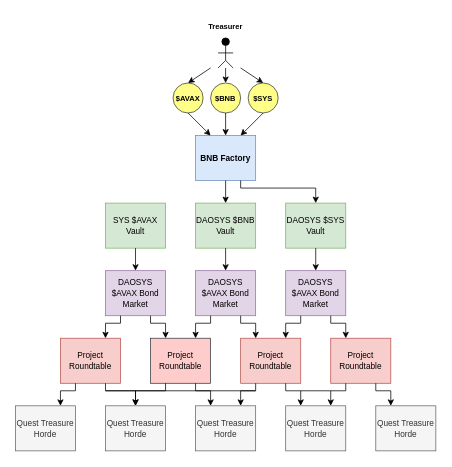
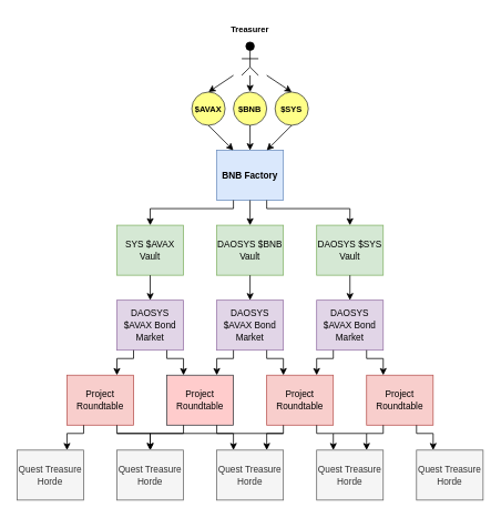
  <mxCell id="0" />
  <mxCell id="1" parent="0" />
  <mxCell id="2" value="&lt;font style=&quot;font-size: 10px;&quot;&gt;&lt;b&gt;$AVAX&lt;/b&gt;&lt;/font&gt;" style="ellipse;whiteSpace=wrap;html=1;aspect=fixed;fillColor=#ffff88;strokeColor=#36393d;" vertex="1" parent="1"><mxGeometry x="230" y="110" width="40" height="40" as="geometry" /></mxCell>
  <mxCell id="3" value="&lt;font style=&quot;font-size: 10px;&quot;&gt;&lt;b&gt;$BNB&lt;/b&gt;&lt;/font&gt;" style="ellipse;whiteSpace=wrap;html=1;aspect=fixed;fillColor=#ffff88;strokeColor=#36393d;" vertex="1" parent="1"><mxGeometry x="280" y="110" width="40" height="40" as="geometry" /></mxCell>
  <mxCell id="4" value="&lt;font style=&quot;font-size: 10px;&quot;&gt;&lt;b&gt;$SYS&lt;/b&gt;&lt;/font&gt;" style="ellipse;whiteSpace=wrap;html=1;aspect=fixed;fillColor=#ffff88;strokeColor=#36393d;" vertex="1" parent="1"><mxGeometry x="330" y="110" width="40" height="40" as="geometry" /></mxCell>
  <mxCell id="5" value="&lt;font style=&quot;font-size: 11px;&quot;&gt;&lt;b&gt;BNB Factory&lt;/b&gt;&lt;/font&gt;" style="rounded=0;whiteSpace=wrap;html=1;fillColor=#dae8fc;strokeColor=#6c8ebf;" vertex="1" parent="1"><mxGeometry x="260" y="180" width="80" height="60" as="geometry" /></mxCell>
  <mxCell id="6" value="&lt;font style=&quot;font-size: 11px;&quot;&gt;SYS $AVAX Vault&lt;/font&gt;" style="rounded=0;whiteSpace=wrap;html=1;fillColor=#d5e8d4;strokeColor=#82b366;" vertex="1" parent="1"><mxGeometry x="140" y="270" width="80" height="60" as="geometry" /></mxCell>
  <mxCell id="7" value="&lt;font style=&quot;font-size: 11px;&quot;&gt;DAOSYS $BNB &lt;br&gt;Vault&lt;/font&gt;" style="rounded=0;whiteSpace=wrap;html=1;fillColor=#d5e8d4;strokeColor=#82b366;" vertex="1" parent="1"><mxGeometry x="260" y="270" width="80" height="60" as="geometry" /></mxCell>
  <mxCell id="8" value="&lt;font style=&quot;font-size: 11px;&quot;&gt;DAOSYS $SYS &lt;br&gt;Vault&lt;/font&gt;" style="rounded=0;whiteSpace=wrap;html=1;fillColor=#d5e8d4;strokeColor=#82b366;" vertex="1" parent="1"><mxGeometry x="380" y="270" width="80" height="60" as="geometry" /></mxCell>
  <mxCell id="9" value="&lt;font style=&quot;font-size: 11px;&quot;&gt;DAOSYS $AVAX Bond Market&lt;/font&gt;" style="rounded=0;whiteSpace=wrap;html=1;fillColor=#e1d5e7;strokeColor=#9673a6;" vertex="1" parent="1"><mxGeometry x="140" y="360" width="80" height="60" as="geometry" /></mxCell>
  <mxCell id="10" value="&lt;font style=&quot;font-size: 11px;&quot;&gt;DAOSYS $AVAX Bond Market&lt;/font&gt;" style="rounded=0;whiteSpace=wrap;html=1;fillColor=#e1d5e7;strokeColor=#9673a6;" vertex="1" parent="1"><mxGeometry x="260" y="360" width="80" height="60" as="geometry" /></mxCell>
  <mxCell id="11" value="&lt;font style=&quot;font-size: 11px;&quot;&gt;DAOSYS $AVAX Bond Market&lt;/font&gt;" style="rounded=0;whiteSpace=wrap;html=1;fillColor=#e1d5e7;strokeColor=#9673a6;" vertex="1" parent="1"><mxGeometry x="380" y="360" width="80" height="60" as="geometry" /></mxCell>
  <mxCell id="12" value="&lt;font style=&quot;font-size: 11px;&quot;&gt;Project Roundtable&lt;/font&gt;" style="rounded=0;whiteSpace=wrap;html=1;fillColor=#f8cecc;strokeColor=#b85450;" vertex="1" parent="1"><mxGeometry x="80" y="450" width="80" height="60" as="geometry" /></mxCell>
  <mxCell id="13" value="&lt;font style=&quot;font-size: 11px;&quot;&gt;Project Roundtable&lt;/font&gt;" style="rounded=0;whiteSpace=wrap;html=1;fillColor=#ffcccc;strokeColor=#36393d;" vertex="1" parent="1"><mxGeometry x="200" y="450" width="80" height="60" as="geometry" /></mxCell>
  <mxCell id="14" value="&lt;font style=&quot;font-size: 11px;&quot;&gt;Project Roundtable&lt;/font&gt;" style="rounded=0;whiteSpace=wrap;html=1;fillColor=#f8cecc;strokeColor=#b85450;" vertex="1" parent="1"><mxGeometry x="320" y="450" width="80" height="60" as="geometry" /></mxCell>
  <mxCell id="15" value="&lt;font style=&quot;font-size: 11px;&quot;&gt;Project Roundtable&lt;/font&gt;" style="rounded=0;whiteSpace=wrap;html=1;fillColor=#f8cecc;strokeColor=#b85450;" vertex="1" parent="1"><mxGeometry x="440" y="450" width="80" height="60" as="geometry" /></mxCell>
  <mxCell id="16" value="&lt;font style=&quot;font-size: 11px;&quot;&gt;Quest Treasure Horde&lt;/font&gt;" style="rounded=0;whiteSpace=wrap;html=1;fillColor=#f5f5f5;fontColor=#333333;strokeColor=#666666;" vertex="1" parent="1"><mxGeometry x="20" y="540" width="80" height="60" as="geometry" /></mxCell>
  <mxCell id="17" value="&lt;font style=&quot;font-size: 11px;&quot;&gt;Quest Treasure Horde&lt;/font&gt;" style="rounded=0;whiteSpace=wrap;html=1;fillColor=#f5f5f5;fontColor=#333333;strokeColor=#666666;" vertex="1" parent="1"><mxGeometry x="140" y="540" width="80" height="60" as="geometry" /></mxCell>
  <mxCell id="18" value="&lt;font style=&quot;font-size: 11px;&quot;&gt;Quest Treasure Horde&lt;/font&gt;" style="rounded=0;whiteSpace=wrap;html=1;fillColor=#f5f5f5;fontColor=#333333;strokeColor=#666666;" vertex="1" parent="1"><mxGeometry x="260" y="540" width="80" height="60" as="geometry" /></mxCell>
  <mxCell id="19" value="&lt;font style=&quot;font-size: 11px;&quot;&gt;Quest Treasure Horde&lt;/font&gt;" style="rounded=0;whiteSpace=wrap;html=1;fillColor=#f5f5f5;fontColor=#333333;strokeColor=#666666;" vertex="1" parent="1"><mxGeometry x="380" y="540" width="80" height="60" as="geometry" /></mxCell>
  <mxCell id="20" value="&lt;font style=&quot;font-size: 11px;&quot;&gt;Quest Treasure Horde&lt;/font&gt;" style="rounded=0;whiteSpace=wrap;html=1;fillColor=#f5f5f5;fontColor=#333333;strokeColor=#666666;" vertex="1" parent="1"><mxGeometry x="500" y="540" width="80" height="60" as="geometry" /></mxCell>
  <mxCell id="21" value="" style="endArrow=classic;html=1;rounded=0;fontSize=10;entryX=0.5;entryY=0;entryDx=0;entryDy=0;" edge="1" parent="1" target="2"><mxGeometry width="50" height="50" relative="1" as="geometry"><mxPoint x="280" y="90" as="sourcePoint" /><mxPoint x="350" y="20" as="targetPoint" /></mxGeometry></mxCell>
  <mxCell id="22" value="" style="endArrow=classic;html=1;rounded=0;fontSize=10;entryX=0.5;entryY=0;entryDx=0;entryDy=0;" edge="1" parent="1" target="3"><mxGeometry width="50" height="50" relative="1" as="geometry"><mxPoint x="300" y="90" as="sourcePoint" /><mxPoint x="440" y="-10" as="targetPoint" /></mxGeometry></mxCell>
  <mxCell id="23" value="" style="endArrow=classic;html=1;rounded=0;fontSize=10;entryX=0.5;entryY=0;entryDx=0;entryDy=0;" edge="1" parent="1" target="4"><mxGeometry width="50" height="50" relative="1" as="geometry"><mxPoint x="320" y="90" as="sourcePoint" /><mxPoint x="430" y="-20" as="targetPoint" /></mxGeometry></mxCell>
  <mxCell id="24" value="&lt;b&gt;Treasurer&lt;/b&gt;" style="text;html=1;strokeColor=none;fillColor=none;align=center;verticalAlign=middle;whiteSpace=wrap;rounded=0;fontSize=10;" vertex="1" parent="1"><mxGeometry x="270" y="20" width="60" height="30" as="geometry" /></mxCell>
  <mxCell id="25" value="" style="endArrow=classic;html=1;rounded=0;fontSize=10;entryX=0.5;entryY=0;entryDx=0;entryDy=0;" edge="1" parent="1" target="7"><mxGeometry width="50" height="50" relative="1" as="geometry"><mxPoint x="300" y="240" as="sourcePoint" /><mxPoint x="540" y="110" as="targetPoint" /></mxGeometry></mxCell>
  <mxCell id="26" value="" style="endArrow=classic;html=1;rounded=0;fontSize=10;exitX=0.75;exitY=1;exitDx=0;exitDy=0;entryX=0.5;entryY=0;entryDx=0;entryDy=0;" edge="1" parent="1" source="5" target="8"><mxGeometry width="50" height="50" relative="1" as="geometry"><mxPoint x="420" y="220" as="sourcePoint" /><mxPoint x="470" y="170" as="targetPoint" /><Array as="points"><mxPoint x="320" y="250" /><mxPoint x="420" y="250" /></Array></mxGeometry></mxCell>
  <mxCell id="27" value="" style="endArrow=classic;html=1;rounded=0;fontSize=10;exitX=0.5;exitY=1;exitDx=0;exitDy=0;entryX=0.5;entryY=0;entryDx=0;entryDy=0;" edge="1" parent="1" source="6" target="9"><mxGeometry width="50" height="50" relative="1" as="geometry"><mxPoint x="240" y="360" as="sourcePoint" /><mxPoint x="290" y="310" as="targetPoint" /></mxGeometry></mxCell>
  <mxCell id="28" value="" style="endArrow=classic;html=1;rounded=0;fontSize=10;exitX=0.5;exitY=1;exitDx=0;exitDy=0;entryX=0.5;entryY=0;entryDx=0;entryDy=0;" edge="1" parent="1" source="7" target="10"><mxGeometry width="50" height="50" relative="1" as="geometry"><mxPoint x="350" y="350" as="sourcePoint" /><mxPoint x="400" y="300" as="targetPoint" /></mxGeometry></mxCell>
  <mxCell id="29" value="" style="endArrow=classic;html=1;rounded=0;fontSize=10;exitX=0.5;exitY=1;exitDx=0;exitDy=0;entryX=0.5;entryY=0;entryDx=0;entryDy=0;" edge="1" parent="1" source="8" target="11"><mxGeometry width="50" height="50" relative="1" as="geometry"><mxPoint x="510" y="340" as="sourcePoint" /><mxPoint x="560" y="290" as="targetPoint" /></mxGeometry></mxCell>
  <mxCell id="30" value="" style="endArrow=classic;html=1;rounded=0;fontSize=10;exitX=0.75;exitY=1;exitDx=0;exitDy=0;entryX=0.25;entryY=0;entryDx=0;entryDy=0;" edge="1" parent="1" source="9" target="13"><mxGeometry width="50" height="50" relative="1" as="geometry"><mxPoint x="250" y="460" as="sourcePoint" /><mxPoint x="300" y="410" as="targetPoint" /><Array as="points"><mxPoint x="200" y="420" /><mxPoint x="200" y="430" /><mxPoint x="220" y="430" /></Array></mxGeometry></mxCell>
  <mxCell id="31" value="" style="endArrow=classic;html=1;rounded=0;fontSize=10;exitX=0.25;exitY=1;exitDx=0;exitDy=0;entryX=0.75;entryY=0;entryDx=0;entryDy=0;" edge="1" parent="1" source="10" target="13"><mxGeometry width="50" height="50" relative="1" as="geometry"><mxPoint x="280" y="470" as="sourcePoint" /><mxPoint x="330" y="420" as="targetPoint" /><Array as="points"><mxPoint x="280" y="430" /><mxPoint x="260" y="430" /></Array></mxGeometry></mxCell>
  <mxCell id="32" value="" style="endArrow=classic;html=1;rounded=0;fontSize=10;entryX=0.25;entryY=0;entryDx=0;entryDy=0;" edge="1" parent="1" target="14"><mxGeometry width="50" height="50" relative="1" as="geometry"><mxPoint x="320" y="420" as="sourcePoint" /><mxPoint x="340" y="440" as="targetPoint" /><Array as="points"><mxPoint x="320" y="430" /><mxPoint x="340" y="430" /></Array></mxGeometry></mxCell>
  <mxCell id="33" value="" style="endArrow=classic;html=1;rounded=0;fontSize=10;entryX=0.75;entryY=0;entryDx=0;entryDy=0;" edge="1" parent="1" target="14"><mxGeometry width="50" height="50" relative="1" as="geometry"><mxPoint x="400" y="420" as="sourcePoint" /><mxPoint x="380" y="440" as="targetPoint" /><Array as="points"><mxPoint x="400" y="430" /><mxPoint x="380" y="430" /></Array></mxGeometry></mxCell>
  <mxCell id="34" value="" style="endArrow=classic;html=1;rounded=0;fontSize=11;exitX=0.5;exitY=1;exitDx=0;exitDy=0;entryX=0.25;entryY=0;entryDx=0;entryDy=0;" edge="1" parent="1" source="2" target="5"><mxGeometry width="50" height="50" relative="1" as="geometry"><mxPoint x="220" y="180" as="sourcePoint" /><mxPoint x="270" y="130" as="targetPoint" /></mxGeometry></mxCell>
  <mxCell id="35" value="" style="endArrow=classic;html=1;rounded=0;fontSize=11;exitX=0.5;exitY=1;exitDx=0;exitDy=0;entryX=0.75;entryY=0;entryDx=0;entryDy=0;" edge="1" parent="1" source="4" target="5"><mxGeometry width="50" height="50" relative="1" as="geometry"><mxPoint x="390" y="160" as="sourcePoint" /><mxPoint x="440" y="110" as="targetPoint" /></mxGeometry></mxCell>
  <mxCell id="36" value="" style="endArrow=classic;html=1;rounded=0;fontSize=11;exitX=0.5;exitY=1;exitDx=0;exitDy=0;entryX=0.5;entryY=0;entryDx=0;entryDy=0;" edge="1" parent="1" source="3" target="5"><mxGeometry width="50" height="50" relative="1" as="geometry"><mxPoint x="390" y="150" as="sourcePoint" /><mxPoint x="440" y="100" as="targetPoint" /></mxGeometry></mxCell>
  <mxCell id="37" value="" style="endArrow=classic;html=1;rounded=0;fontSize=10;entryX=0.5;entryY=0;entryDx=0;entryDy=0;" edge="1" parent="1" target="17"><mxGeometry width="50" height="50" relative="1" as="geometry"><mxPoint x="140" y="510" as="sourcePoint" /><mxPoint x="160" y="540" as="targetPoint" /><Array as="points"><mxPoint x="140" y="520" /><mxPoint x="180" y="520" /></Array></mxGeometry></mxCell>
  <mxCell id="38" value="" style="endArrow=classic;html=1;rounded=0;fontSize=10;entryX=0.25;entryY=0;entryDx=0;entryDy=0;" edge="1" parent="1"><mxGeometry width="50" height="50" relative="1" as="geometry"><mxPoint x="260" y="510" as="sourcePoint" /><mxPoint x="280" y="540" as="targetPoint" /><Array as="points"><mxPoint x="260" y="520" /><mxPoint x="280" y="520" /></Array></mxGeometry></mxCell>
  <mxCell id="39" value="" style="endArrow=classic;html=1;rounded=0;fontSize=10;entryX=0.25;entryY=0;entryDx=0;entryDy=0;" edge="1" parent="1"><mxGeometry width="50" height="50" relative="1" as="geometry"><mxPoint x="380" y="510" as="sourcePoint" /><mxPoint x="400" y="540" as="targetPoint" /><Array as="points"><mxPoint x="380" y="520" /><mxPoint x="400" y="520" /></Array></mxGeometry></mxCell>
  <mxCell id="40" value="" style="endArrow=classic;html=1;rounded=0;fontSize=10;entryX=0.25;entryY=0;entryDx=0;entryDy=0;" edge="1" parent="1"><mxGeometry width="50" height="50" relative="1" as="geometry"><mxPoint x="500" y="510" as="sourcePoint" /><mxPoint x="520" y="540" as="targetPoint" /><Array as="points"><mxPoint x="500" y="520" /><mxPoint x="520" y="520" /></Array></mxGeometry></mxCell>
  <mxCell id="41" value="" style="endArrow=classic;html=1;rounded=0;fontSize=10;entryX=0.75;entryY=0;entryDx=0;entryDy=0;" edge="1" parent="1"><mxGeometry width="50" height="50" relative="1" as="geometry"><mxPoint x="460" y="510" as="sourcePoint" /><mxPoint x="440" y="540" as="targetPoint" /><Array as="points"><mxPoint x="460" y="520" /><mxPoint x="440" y="520" /></Array></mxGeometry></mxCell>
  <mxCell id="42" value="" style="endArrow=classic;html=1;rounded=0;fontSize=10;entryX=0.75;entryY=0;entryDx=0;entryDy=0;" edge="1" parent="1"><mxGeometry width="50" height="50" relative="1" as="geometry"><mxPoint x="340" y="510" as="sourcePoint" /><mxPoint x="320" y="540" as="targetPoint" /><Array as="points"><mxPoint x="340" y="520" /><mxPoint x="320" y="520" /></Array></mxGeometry></mxCell>
  <mxCell id="43" value="" style="endArrow=classic;html=1;rounded=0;fontSize=10;entryX=0.5;entryY=0;entryDx=0;entryDy=0;" edge="1" parent="1" target="17"><mxGeometry width="50" height="50" relative="1" as="geometry"><mxPoint x="220" y="510" as="sourcePoint" /><mxPoint x="200" y="540" as="targetPoint" /><Array as="points"><mxPoint x="220" y="520" /><mxPoint x="180" y="520" /></Array></mxGeometry></mxCell>
  <mxCell id="44" value="" style="endArrow=classic;html=1;rounded=0;fontSize=10;entryX=0.75;entryY=0;entryDx=0;entryDy=0;" edge="1" parent="1"><mxGeometry width="50" height="50" relative="1" as="geometry"><mxPoint y="510" as="sourcePoint" x="100" /><mxPoint x="80" y="540" as="targetPoint" /><Array as="points"><mxPoint y="520" x="100" /><mxPoint x="80" y="520" /></Array></mxGeometry></mxCell>
  <mxCell id="45" value="" style="endArrow=none;html=1;rounded=0;fontSize=11;" edge="1" parent="1"><mxGeometry width="50" height="50" relative="1" as="geometry"><mxPoint x="140" y="520" as="sourcePoint" /><mxPoint x="280" y="520" as="targetPoint" /></mxGeometry></mxCell>
  <mxCell id="46" value="" style="endArrow=none;html=1;rounded=0;fontSize=11;" edge="1" parent="1"><mxGeometry width="50" height="50" relative="1" as="geometry"><mxPoint x="280" y="520" as="sourcePoint" /><mxPoint x="340" y="520" as="targetPoint" /></mxGeometry></mxCell>
  <mxCell id="47" value="" style="endArrow=none;html=1;rounded=0;fontSize=11;" edge="1" parent="1"><mxGeometry width="50" height="50" relative="1" as="geometry"><mxPoint x="400" y="520" as="sourcePoint" /><mxPoint x="440" y="520" as="targetPoint" /></mxGeometry></mxCell>
  <mxCell id="48" value="" style="endArrow=none;html=1;rounded=0;fontSize=11;startArrow=none;" edge="1" parent="1" source="54"><mxGeometry width="50" height="50" relative="1" as="geometry"><mxPoint x="300" y="-10" as="sourcePoint" /><mxPoint x="300" y="80" as="targetPoint" /></mxGeometry></mxCell>
+ <mxCell id="49" value="" style="endArrow=classic;html=1;rounded=0;fontSize=11;entryX=0.5;entryY=0;entryDx=0;entryDy=0;exitX=0.25;exitY=1;exitDx=0;exitDy=0;" edge="1" parent="1" source="5" target="6"><mxGeometry width="50" height="50" relative="1" as="geometry"><mxPoint x="160" y="260" as="sourcePoint" /><mxPoint x="210" y="210" as="targetPoint" /><Array as="points"><mxPoint x="280" y="250" /><mxPoint x="180" y="250" /></Array></mxGeometry></mxCell>
  <mxCell id="50" value="" style="endArrow=classic;html=1;rounded=0;fontSize=10;exitX=0.25;exitY=1;exitDx=0;exitDy=0;entryX=0.75;entryY=0;entryDx=0;entryDy=0;" edge="1" parent="1"><mxGeometry width="50" height="50" relative="1" as="geometry"><mxPoint x="160" y="420" as="sourcePoint" /><mxPoint x="140" y="450" as="targetPoint" /><Array as="points"><mxPoint x="160" y="430" /><mxPoint x="140" y="430" /></Array></mxGeometry></mxCell>
  <mxCell id="51" value="" style="endArrow=classic;html=1;rounded=0;fontSize=10;exitX=0.75;exitY=1;exitDx=0;exitDy=0;entryX=0.25;entryY=0;entryDx=0;entryDy=0;" edge="1" parent="1"><mxGeometry width="50" height="50" relative="1" as="geometry"><mxPoint x="440" y="420" as="sourcePoint" /><mxPoint x="460" y="450" as="targetPoint" /><Array as="points"><mxPoint x="440" y="420" /><mxPoint x="440" y="430" /><mxPoint x="460" y="430" /></Array></mxGeometry></mxCell>
  <mxCell id="52" value="" style="group" vertex="1" connectable="0" parent="1"><mxGeometry x="290" y="50" width="20" height="30" as="geometry" /></mxCell>
  <mxCell id="53" value="" style="endArrow=none;html=1;rounded=0;fontSize=11;" edge="1" parent="52"><mxGeometry width="50" height="50" relative="1" as="geometry"><mxPoint y="40" as="sourcePoint" /><mxPoint x="20" y="40" as="targetPoint" /><Array as="points"><mxPoint x="10" y="30" /></Array></mxGeometry></mxCell>
  <mxCell id="54" value="" style="ellipse;whiteSpace=wrap;html=1;aspect=fixed;fontSize=11;fillColor=#000000;" vertex="1" parent="52"><mxGeometry x="5" width="10" height="10" as="geometry" /></mxCell>
  <mxCell id="55" value="" style="endArrow=none;html=1;rounded=0;fontSize=11;" edge="1" parent="52"><mxGeometry width="50" height="50" relative="1" as="geometry"><mxPoint y="20" as="sourcePoint" /><mxPoint x="20" y="20" as="targetPoint" /></mxGeometry></mxCell>
